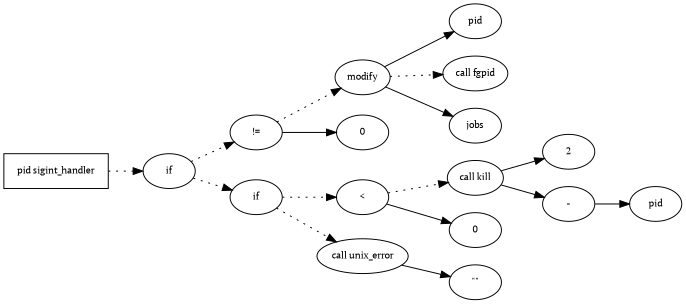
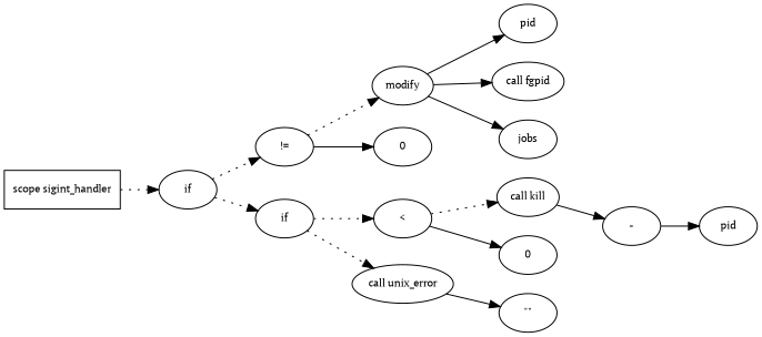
  digraph {
    fontname="PT Serif"
    fontsize=10
    rankdir=LR
    node [fontname="PT Serif" fontsize=10 shape=ellipse]
    edge [fontname="PT Serif" fontsize=10]
-   n1 [label="pid sigint_handler" shape=box]
+   n1 [label="scope sigint_handler" shape=box]
    n2 [label=if]
    n3 [label="!="]
    n4 [label=if]
    n5 [label=modify]
    n6 [label=0]
    n7 [label="<"]
    n8 [label="call unix_error"]
    n9 [label=pid]
    n10 [label="call fgpid"]
    n11 [label=jobs]
    n12 [label="call kill"]
    n13 [label=0]
    n14 [label="\"\""]
-   n15 [label=2]
    n16 [label="-"]
    n17 [label=pid]
    n1 -> n2 [style=dotted]
    n2 -> n3 [style=dotted]
    n2 -> n4 [style=dotted]
    n3 -> n5 [style=dotted]
    n3 -> n6
    n4 -> n7 [style=dotted]
    n4 -> n8 [style=dotted]
    n5 -> n9
-   n5 -> n10 [style=dotted]
+   n5 -> n10 [style=solid]
    n5 -> n11
    n7 -> n12 [style=dotted]
    n7 -> n13
    n8 -> n14
-   n12 -> n15
    n12 -> n16
    n16 -> n17
  }
